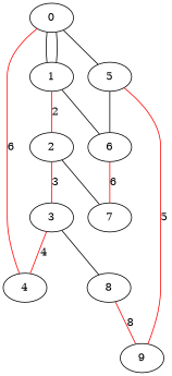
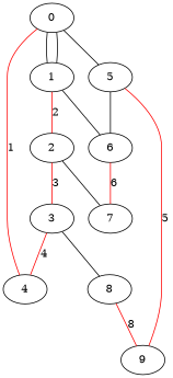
  graph {
    edge [forest=True order=-1]
    0 [height=0.5 width=0.75]
    1 [height=0.5 width=0.75]
    4 [height=0.5 width=0.75]
    5 [height=0.5 width=0.75]
    2 [height=0.5 width=0.75]
    6 [height=0.5 width=0.75]
    9 [height=0.5 width=0.75]
    3 [height=0.5 width=0.75]
    7 [height=0.5 width=0.75]
    8 [height=0.5 width=0.75]
    0 -- 1 [forest=False]
    0 -- 1 [forest="" order=""]
-   0 -- 4 [color=red label=6 order=1]
+   0 -- 4 [color=red label=1 order=1]
    0 -- 5 [forest=False]
    1 -- 2 [color=red label=2 order=2]
    1 -- 6 [forest=False]
    5 -- 6 [forest=False]
    5 -- 9 [color=red label=5 order=5]
    2 -- 3 [color=red label=3 order=3]
    2 -- 7 [forest=False]
    6 -- 7 [color=red label=6 order=6]
    3 -- 4 [color=red label=4 order=4]
    3 -- 8 [forest=False]
    8 -- 9 [color=red label=8 order=8]
  }
